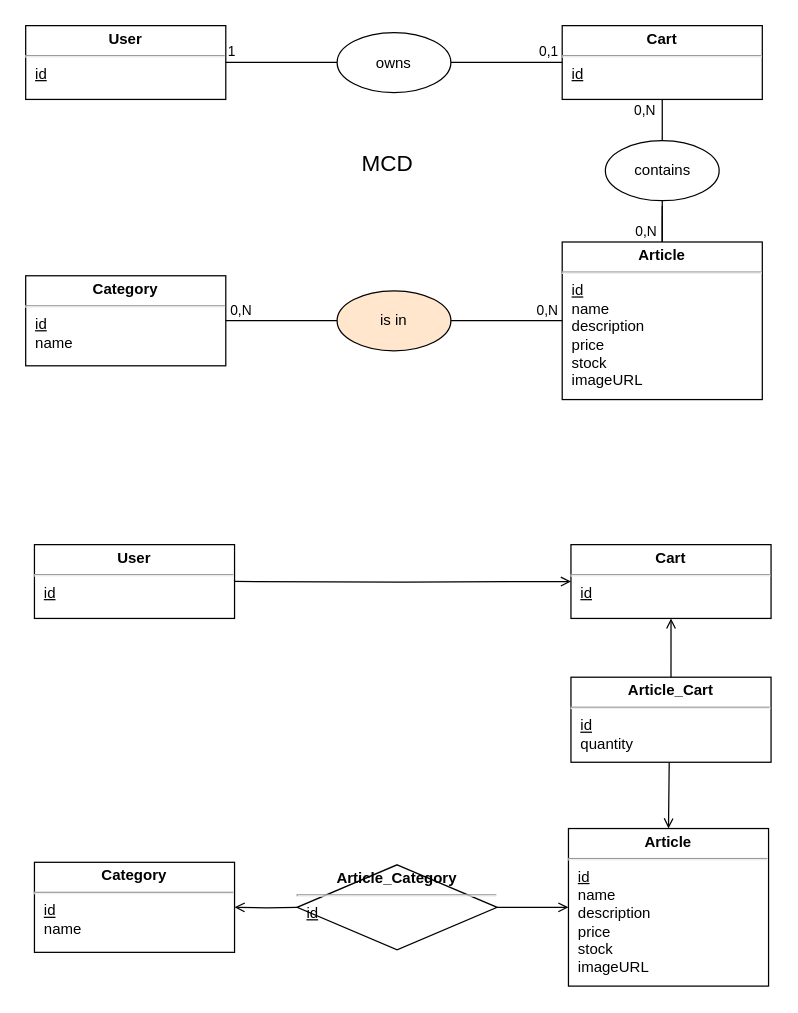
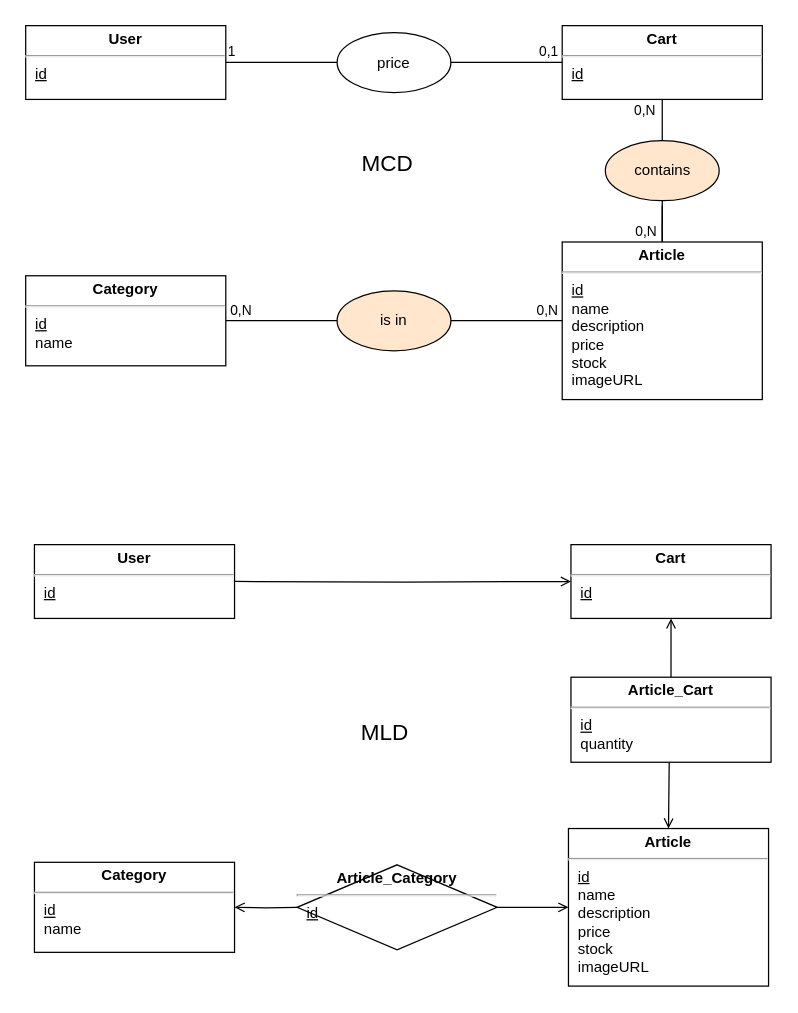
  <mxCell id="0" />
  <mxCell id="1" parent="0" />
  <mxCell id="2" value="&lt;p style=&quot;margin: 4px 0px 0px ; text-align: center&quot;&gt;&lt;b&gt;Article&lt;/b&gt;&lt;/p&gt;&lt;hr&gt;&lt;p style=&quot;margin: 0px ; margin-left: 8px&quot;&gt;&lt;u&gt;id&lt;/u&gt;&lt;br&gt;name&lt;br&gt;description&lt;br&gt;price&lt;br&gt;stock&lt;br&gt;imageURL&lt;br&gt;&lt;/p&gt;" style="verticalAlign=top;align=left;overflow=fill;fontSize=12;fontFamily=Helvetica;html=1;" vertex="1" parent="1"><mxGeometry x="449" y="193" width="160" height="126" as="geometry" /></mxCell>
  <mxCell id="3" value="&lt;p style=&quot;margin: 4px 0px 0px ; text-align: center&quot;&gt;&lt;b&gt;User&lt;/b&gt;&lt;/p&gt;&lt;hr&gt;&lt;p style=&quot;margin: 0px ; margin-left: 8px&quot;&gt;&lt;u&gt;id&lt;/u&gt;&lt;br&gt;&lt;/p&gt;" style="verticalAlign=top;align=left;overflow=fill;fontSize=12;fontFamily=Helvetica;html=1;" vertex="1" parent="1"><mxGeometry x="20" y="20" width="160" height="59" as="geometry" /></mxCell>
  <mxCell id="4" value="&lt;p style=&quot;margin: 4px 0px 0px ; text-align: center&quot;&gt;&lt;b&gt;Category&lt;/b&gt;&lt;/p&gt;&lt;hr&gt;&lt;p style=&quot;margin: 0px ; margin-left: 8px&quot;&gt;&lt;u&gt;id&lt;/u&gt;&lt;br&gt;name&lt;br&gt;&lt;/p&gt;" style="verticalAlign=top;align=left;overflow=fill;fontSize=12;fontFamily=Helvetica;html=1;" vertex="1" parent="1"><mxGeometry x="20" y="220" width="160" height="72" as="geometry" /></mxCell>
  <mxCell id="5" value="" style="edgeStyle=orthogonalEdgeStyle;rounded=0;orthogonalLoop=1;jettySize=auto;html=1;endArrow=none;endFill=0;" edge="1" parent="1" source="6" target="13"><mxGeometry relative="1" as="geometry" /></mxCell>
  <mxCell id="6" value="&lt;p style=&quot;margin: 4px 0px 0px ; text-align: center&quot;&gt;&lt;b&gt;Cart&lt;/b&gt;&lt;/p&gt;&lt;hr&gt;&lt;p style=&quot;margin: 0px ; margin-left: 8px&quot;&gt;&lt;u&gt;id&lt;/u&gt;&lt;br&gt;&lt;/p&gt;" style="verticalAlign=top;align=left;overflow=fill;fontSize=12;fontFamily=Helvetica;html=1;" vertex="1" parent="1"><mxGeometry x="449" y="20" width="160" height="59" as="geometry" /></mxCell>
- <mxCell id="7" value="owns" style="ellipse;whiteSpace=wrap;html=1;" vertex="1" parent="1"><mxGeometry x="269" y="25.5" width="91" height="48" as="geometry" /></mxCell>
+ <mxCell id="7" value="price" style="ellipse;whiteSpace=wrap;html=1;" vertex="1" parent="1"><mxGeometry x="269" y="25.5" width="91" height="48" as="geometry" /></mxCell>
  <mxCell id="8" value="" style="endArrow=none;endFill=0;html=1;edgeStyle=orthogonalEdgeStyle;align=left;verticalAlign=top;rounded=0;" edge="1" parent="1"><mxGeometry x="-1" relative="1" as="geometry"><mxPoint x="180" y="49.44" as="sourcePoint" /><mxPoint x="269" y="49.44" as="targetPoint" /></mxGeometry></mxCell>
  <mxCell id="9" value="1" style="edgeLabel;resizable=0;html=1;align=left;verticalAlign=bottom;" connectable="0" vertex="1" parent="8"><mxGeometry x="-1" relative="1" as="geometry"><mxPoint as="offset" /></mxGeometry></mxCell>
  <mxCell id="10" value="" style="endArrow=none;endFill=0;html=1;edgeStyle=orthogonalEdgeStyle;align=left;verticalAlign=top;rounded=0;" edge="1" parent="1"><mxGeometry x="-1" relative="1" as="geometry"><mxPoint x="360" y="49.33" as="sourcePoint" /><mxPoint x="449" y="49.33" as="targetPoint" /></mxGeometry></mxCell>
  <mxCell id="11" value="0,1" style="edgeLabel;resizable=0;html=1;align=left;verticalAlign=bottom;" connectable="0" vertex="1" parent="10"><mxGeometry x="-1" relative="1" as="geometry"><mxPoint x="69" as="offset" /></mxGeometry></mxCell>
  <mxCell id="12" value="" style="edgeStyle=orthogonalEdgeStyle;rounded=0;orthogonalLoop=1;jettySize=auto;html=1;endArrow=none;endFill=0;" edge="1" parent="1" source="13" target="2"><mxGeometry relative="1" as="geometry" /></mxCell>
- <mxCell id="13" value="contains" style="ellipse;whiteSpace=wrap;html=1;" vertex="1" parent="1"><mxGeometry x="483.5" y="112" width="91" height="48" as="geometry" /></mxCell>
+ <mxCell id="13" value="contains" style="ellipse;whiteSpace=wrap;html=1;fillColor=#ffe6cc;" vertex="1" parent="1"><mxGeometry x="483.5" y="112" width="91" height="48" as="geometry" /></mxCell>
  <mxCell id="14" value="" style="endArrow=none;endFill=0;html=1;edgeStyle=orthogonalEdgeStyle;align=left;verticalAlign=top;rounded=0;exitX=0.5;exitY=0;exitDx=0;exitDy=0;" edge="1" parent="1"><mxGeometry x="-1" relative="1" as="geometry"><mxPoint x="528.92" y="193" as="sourcePoint" /><mxPoint x="529" y="164" as="targetPoint" /><Array as="points"><mxPoint x="529" y="178" /><mxPoint x="529" y="178" /></Array></mxGeometry></mxCell>
  <mxCell id="15" value="0,N" style="edgeLabel;resizable=0;html=1;align=left;verticalAlign=bottom;" connectable="0" vertex="1" parent="14"><mxGeometry x="-1" relative="1" as="geometry"><mxPoint x="-23" as="offset" /></mxGeometry></mxCell>
  <mxCell id="16" value="is in" style="ellipse;whiteSpace=wrap;html=1;fillColor=#ffe6cc;" vertex="1" parent="1"><mxGeometry x="269" y="232" width="91" height="48" as="geometry" /></mxCell>
  <mxCell id="17" value="" style="endArrow=none;endFill=0;html=1;edgeStyle=orthogonalEdgeStyle;align=left;verticalAlign=top;rounded=0;" edge="1" parent="1"><mxGeometry x="-1" relative="1" as="geometry"><mxPoint x="180" y="255.94" as="sourcePoint" /><mxPoint x="269" y="255.94" as="targetPoint" /></mxGeometry></mxCell>
  <mxCell id="18" value="0,N" style="edgeLabel;resizable=0;html=1;align=left;verticalAlign=bottom;" connectable="0" vertex="1" parent="17"><mxGeometry x="-1" relative="1" as="geometry"><mxPoint x="2" as="offset" /></mxGeometry></mxCell>
  <mxCell id="19" value="" style="endArrow=none;endFill=0;html=1;edgeStyle=orthogonalEdgeStyle;align=left;verticalAlign=top;rounded=0;" edge="1" parent="1"><mxGeometry x="-1" relative="1" as="geometry"><mxPoint x="360" y="255.83" as="sourcePoint" /><mxPoint x="449" y="255.83" as="targetPoint" /></mxGeometry></mxCell>
  <mxCell id="20" value="0,N" style="edgeLabel;resizable=0;html=1;align=left;verticalAlign=bottom;" connectable="0" vertex="1" parent="19"><mxGeometry x="-1" relative="1" as="geometry"><mxPoint x="67" as="offset" /></mxGeometry></mxCell>
  <mxCell id="21" value="0,N" style="edgeLabel;resizable=0;html=1;align=left;verticalAlign=bottom;" connectable="0" vertex="1" parent="1"><mxGeometry x="505" y="96" as="geometry" /></mxCell>
  <mxCell id="22" value="&lt;font style=&quot;font-size: 18px&quot;&gt;MCD&lt;/font&gt;" style="text;html=1;strokeColor=none;fillColor=none;align=center;verticalAlign=middle;whiteSpace=wrap;rounded=0;" vertex="1" parent="1"><mxGeometry x="242" y="86" width="135" height="89" as="geometry" /></mxCell>
  <mxCell id="23" value="&lt;p style=&quot;margin: 4px 0px 0px ; text-align: center&quot;&gt;&lt;b&gt;Article&lt;/b&gt;&lt;/p&gt;&lt;hr&gt;&lt;p style=&quot;margin: 0px ; margin-left: 8px&quot;&gt;&lt;u&gt;id&lt;/u&gt;&lt;br&gt;name&lt;br&gt;description&lt;br&gt;price&lt;br&gt;stock&lt;br&gt;imageURL&lt;br&gt;&lt;/p&gt;" style="verticalAlign=top;align=left;overflow=fill;fontSize=12;fontFamily=Helvetica;html=1;" vertex="1" parent="1"><mxGeometry x="454" y="662" width="160" height="126" as="geometry" /></mxCell>
  <mxCell id="24" value="&lt;p style=&quot;margin: 4px 0px 0px ; text-align: center&quot;&gt;&lt;b&gt;User&lt;/b&gt;&lt;/p&gt;&lt;hr&gt;&lt;p style=&quot;margin: 0px ; margin-left: 8px&quot;&gt;&lt;u&gt;id&lt;/u&gt;&lt;br&gt;&lt;/p&gt;" style="verticalAlign=top;align=left;overflow=fill;fontSize=12;fontFamily=Helvetica;html=1;" vertex="1" parent="1"><mxGeometry x="27" y="435" width="160" height="59" as="geometry" /></mxCell>
  <mxCell id="25" value="&lt;p style=&quot;margin: 4px 0px 0px ; text-align: center&quot;&gt;&lt;b&gt;Category&lt;/b&gt;&lt;/p&gt;&lt;hr&gt;&lt;p style=&quot;margin: 0px ; margin-left: 8px&quot;&gt;&lt;u&gt;id&lt;/u&gt;&lt;br&gt;name&lt;br&gt;&lt;/p&gt;" style="verticalAlign=top;align=left;overflow=fill;fontSize=12;fontFamily=Helvetica;html=1;" vertex="1" parent="1"><mxGeometry x="27" y="689" width="160" height="72" as="geometry" /></mxCell>
  <mxCell id="26" value="&lt;p style=&quot;margin: 4px 0px 0px ; text-align: center&quot;&gt;&lt;b&gt;Cart&lt;/b&gt;&lt;/p&gt;&lt;hr&gt;&lt;p style=&quot;margin: 0px ; margin-left: 8px&quot;&gt;&lt;u&gt;id&lt;/u&gt;&lt;br&gt;&lt;/p&gt;" style="verticalAlign=top;align=left;overflow=fill;fontSize=12;fontFamily=Helvetica;html=1;" vertex="1" parent="1"><mxGeometry x="456" y="435" width="160" height="59" as="geometry" /></mxCell>
  <mxCell id="27" value="" style="endArrow=open;endFill=0;html=1;edgeStyle=orthogonalEdgeStyle;align=left;verticalAlign=top;rounded=0;entryX=0;entryY=0.5;entryDx=0;entryDy=0;startArrow=none;startFill=0;" edge="1" parent="1" target="26"><mxGeometry x="-1" relative="1" as="geometry"><mxPoint x="187" y="464.44" as="sourcePoint" /><mxPoint x="276" y="464.44" as="targetPoint" /></mxGeometry></mxCell>
  <mxCell id="28" value="" style="endArrow=none;endFill=0;html=1;edgeStyle=orthogonalEdgeStyle;align=left;verticalAlign=top;rounded=0;startArrow=open;startFill=0;entryX=0;entryY=0.5;entryDx=0;entryDy=0;" edge="1" parent="1" target="34"><mxGeometry x="-1" relative="1" as="geometry"><mxPoint x="187" y="724.94" as="sourcePoint" /><mxPoint x="227" y="725" as="targetPoint" /></mxGeometry></mxCell>
  <mxCell id="29" value="" style="endArrow=open;endFill=0;html=1;edgeStyle=orthogonalEdgeStyle;align=left;verticalAlign=top;rounded=0;entryX=0;entryY=0.5;entryDx=0;entryDy=0;" edge="1" parent="1" source="34" target="23"><mxGeometry x="-1" relative="1" as="geometry"><mxPoint x="419" y="725" as="sourcePoint" /><mxPoint x="451" y="725" as="targetPoint" /><Array as="points" /></mxGeometry></mxCell>
+ <mxCell id="30" value="&lt;font style=&quot;font-size: 18px&quot;&gt;MLD&lt;/font&gt;" style="text;html=1;strokeColor=none;fillColor=none;align=center;verticalAlign=middle;whiteSpace=wrap;rounded=0;" vertex="1" parent="1"><mxGeometry x="240" y="541" width="135" height="89" as="geometry" /></mxCell>
  <mxCell id="31" value="&lt;p style=&quot;margin: 4px 0px 0px ; text-align: center&quot;&gt;&lt;b&gt;Article_Cart&lt;/b&gt;&lt;/p&gt;&lt;hr&gt;&lt;p style=&quot;margin: 0px ; margin-left: 8px&quot;&gt;&lt;u&gt;id&lt;/u&gt;&lt;/p&gt;&lt;p style=&quot;margin: 0px ; margin-left: 8px&quot;&gt;quantity&lt;br&gt;&lt;/p&gt;" style="verticalAlign=top;align=left;overflow=fill;fontSize=12;fontFamily=Helvetica;html=1;" vertex="1" parent="1"><mxGeometry x="456" y="541" width="160" height="68" as="geometry" /></mxCell>
  <mxCell id="32" value="" style="endArrow=open;endFill=0;html=1;edgeStyle=orthogonalEdgeStyle;align=left;verticalAlign=top;rounded=0;exitX=0.491;exitY=1.002;exitDx=0;exitDy=0;exitPerimeter=0;entryX=0.5;entryY=0;entryDx=0;entryDy=0;" edge="1" parent="1" source="31" target="23"><mxGeometry x="-1" relative="1" as="geometry"><mxPoint x="524" y="624.02" as="sourcePoint" /><mxPoint x="540" y="655" as="targetPoint" /><Array as="points"><mxPoint x="534" y="609" /></Array></mxGeometry></mxCell>
  <mxCell id="33" value="" style="endArrow=none;endFill=0;html=1;edgeStyle=orthogonalEdgeStyle;align=left;verticalAlign=top;rounded=0;exitX=0.5;exitY=1;exitDx=0;exitDy=0;startArrow=open;startFill=0;" edge="1" parent="1" source="26"><mxGeometry x="-1" relative="1" as="geometry"><mxPoint x="543.99" y="503" as="sourcePoint" /><mxPoint x="535.99" y="541" as="targetPoint" /></mxGeometry></mxCell>
  <mxCell id="34" value="&lt;p style=&quot;margin: 4px 0px 0px ; text-align: center&quot;&gt;&lt;b&gt;Article_Category&lt;/b&gt;&lt;/p&gt;&lt;hr&gt;&lt;p style=&quot;margin: 0px ; margin-left: 8px&quot;&gt;&lt;u&gt;id&lt;/u&gt;&lt;/p&gt;&lt;p style=&quot;margin: 0px ; margin-left: 8px&quot;&gt;&lt;br&gt;&lt;/p&gt;" style="rhombus;verticalAlign=top;align=left;overflow=fill;fontSize=12;fontFamily=Helvetica;html=1;" vertex="1" parent="1"><mxGeometry x="237" y="691" width="160" height="68" as="geometry" /></mxCell>
